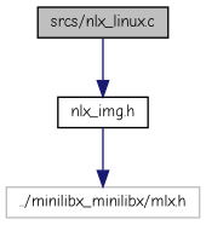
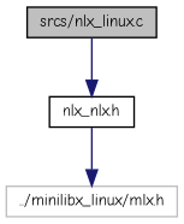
  digraph {
    fontname="Comic Neue"
    node [color=black fillcolor=white fontname="Comic Neue" fontsize=10 shape=record style=filled]
    edge [color=midnightblue fontname="Comic Neue" fontsize=10 labelfontname=Helvetica labelfontsize=10 style=solid]
    n1 [fillcolor=grey75 fontcolor=black height=0.2 label="srcs/nlx_linux.c" width=0.4]
-   n2 [height=0.2 label="nlx_img.h" width=0.4]
-   n3 [color=grey75 height=0.2 label="../minilibx_minilibx/mlx.h" width=0.4]
+   n2 [height=0.2 label="nlx_nlx.h" width=0.4]
+   n3 [color=grey75 height=0.2 label="../minilibx_linux/mlx.h" width=0.4]
    n1 -> n2
    n2 -> n3
  }
